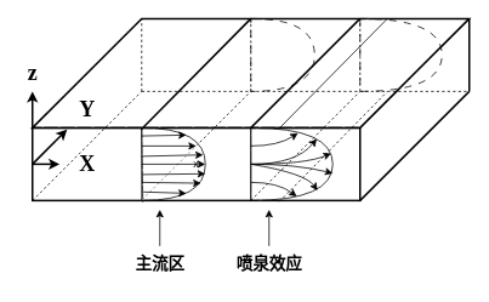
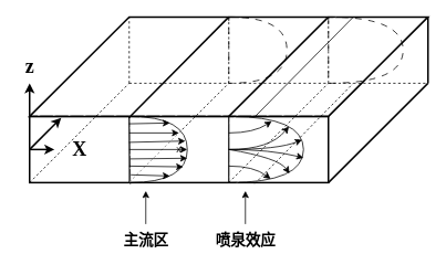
  <mxCell id="0" />
  <mxCell id="1" parent="0" />
  <mxCell id="2" value="x" style="rounded=0;whiteSpace=wrap;html=1;fillStyle=hatch;strokeWidth=2;" vertex="1" parent="1"><mxGeometry x="35" y="140" width="360" height="80" as="geometry" /></mxCell>
  <mxCell id="3" value="" style="shape=parallelogram;perimeter=parallelogramPerimeter;whiteSpace=wrap;html=1;fixedSize=1;size=120;fillStyle=hatch;strokeWidth=2;" vertex="1" parent="1"><mxGeometry x="35" y="20" width="480" height="120" as="geometry" /></mxCell>
  <mxCell id="4" value="" style="endArrow=none;html=1;rounded=0;entryX=1;entryY=0;entryDx=0;entryDy=0;strokeWidth=2;" edge="1" parent="1" target="3"><mxGeometry width="50" height="50" relative="1" as="geometry"><mxPoint x="515" y="100" as="sourcePoint" /><mxPoint x="315" y="150" as="targetPoint" /></mxGeometry></mxCell>
  <mxCell id="5" value="" style="endArrow=none;html=1;rounded=0;exitX=1;exitY=1;exitDx=0;exitDy=0;strokeWidth=2;" edge="1" parent="1" source="2"><mxGeometry width="50" height="50" relative="1" as="geometry"><mxPoint x="265" y="200" as="sourcePoint" /><mxPoint x="515" y="100" as="targetPoint" /></mxGeometry></mxCell>
  <mxCell id="6" value="" style="endArrow=none;dashed=1;html=1;rounded=0;entryX=0.25;entryY=0;entryDx=0;entryDy=0;exitX=0.25;exitY=0.667;exitDx=0;exitDy=0;exitPerimeter=0;" edge="1" parent="1" source="3" target="3"><mxGeometry width="50" height="50" relative="1" as="geometry"><mxPoint x="135" y="100" as="sourcePoint" /><mxPoint x="185" y="50" as="targetPoint" /></mxGeometry></mxCell>
  <mxCell id="7" value="" style="endArrow=none;dashed=1;html=1;rounded=0;exitX=0;exitY=1;exitDx=0;exitDy=0;" edge="1" parent="1" source="2"><mxGeometry width="50" height="50" relative="1" as="geometry"><mxPoint x="265" y="200" as="sourcePoint" /><mxPoint x="155" y="100" as="targetPoint" /></mxGeometry></mxCell>
  <mxCell id="8" value="" style="endArrow=none;dashed=1;html=1;rounded=0;" edge="1" parent="1"><mxGeometry width="50" height="50" relative="1" as="geometry"><mxPoint x="155" y="100" as="sourcePoint" /><mxPoint x="515" y="100" as="targetPoint" /></mxGeometry></mxCell>
  <mxCell id="9" value="" style="endArrow=none;html=1;rounded=0;exitX=0.337;exitY=1.022;exitDx=0;exitDy=0;exitPerimeter=0;entryX=0.25;entryY=1;entryDx=0;entryDy=0;" edge="1" parent="1" source="2" target="3"><mxGeometry width="50" height="50" relative="1" as="geometry"><mxPoint x="265" y="200" as="sourcePoint" /><mxPoint x="315" y="150" as="targetPoint" /></mxGeometry></mxCell>
  <mxCell id="10" value="" style="endArrow=none;html=1;rounded=0;" edge="1" parent="1"><mxGeometry width="50" height="50" relative="1" as="geometry"><mxPoint x="275" y="220" as="sourcePoint" /><mxPoint x="275" y="140" as="targetPoint" /></mxGeometry></mxCell>
  <mxCell id="11" value="" style="endArrow=classic;html=1;rounded=0;exitX=0;exitY=0;exitDx=0;exitDy=0;strokeWidth=2;" edge="1" parent="1" source="2"><mxGeometry width="50" height="50" relative="1" as="geometry"><mxPoint x="265" y="200" as="sourcePoint" /><mxPoint x="35" y="100" as="targetPoint" /></mxGeometry></mxCell>
  <mxCell id="12" value="" style="endArrow=classic;html=1;rounded=0;exitX=0;exitY=0.5;exitDx=0;exitDy=0;strokeWidth=2;" edge="1" parent="1" source="2"><mxGeometry width="50" height="50" relative="1" as="geometry"><mxPoint x="265" y="200" as="sourcePoint" /><mxPoint x="65" y="180" as="targetPoint" /></mxGeometry></mxCell>
  <mxCell id="13" value="" style="endArrow=classic;html=1;rounded=0;exitX=0;exitY=0.5;exitDx=0;exitDy=0;entryX=0.106;entryY=0.022;entryDx=0;entryDy=0;entryPerimeter=0;strokeWidth=2;" edge="1" parent="1" source="2" target="2"><mxGeometry width="50" height="50" relative="1" as="geometry"><mxPoint x="265" y="200" as="sourcePoint" /><mxPoint x="315" y="150" as="targetPoint" /></mxGeometry></mxCell>
  <mxCell id="14" value="" style="endArrow=none;html=1;rounded=0;exitX=0.332;exitY=0.022;exitDx=0;exitDy=0;exitPerimeter=0;entryX=0.5;entryY=0;entryDx=0;entryDy=0;strokeWidth=2;" edge="1" parent="1" source="2" target="3"><mxGeometry width="50" height="50" relative="1" as="geometry"><mxPoint x="265" y="200" as="sourcePoint" /><mxPoint x="315" y="150" as="targetPoint" /></mxGeometry></mxCell>
  <mxCell id="15" value="" style="endArrow=none;html=1;rounded=0;exitX=0.5;exitY=1;exitDx=0;exitDy=0;entryX=0.75;entryY=0;entryDx=0;entryDy=0;strokeWidth=2;" edge="1" parent="1" source="3" target="3"><mxGeometry width="50" height="50" relative="1" as="geometry"><mxPoint x="265" y="200" as="sourcePoint" /><mxPoint x="315" y="150" as="targetPoint" /></mxGeometry></mxCell>
  <mxCell id="16" value="" style="endArrow=none;dashed=1;html=1;rounded=0;exitX=0.334;exitY=0.992;exitDx=0;exitDy=0;exitPerimeter=0;" edge="1" parent="1" source="2"><mxGeometry width="50" height="50" relative="1" as="geometry"><mxPoint x="265" y="200" as="sourcePoint" /><mxPoint x="275" y="100" as="targetPoint" /></mxGeometry></mxCell>
  <mxCell id="17" value="" style="endArrow=none;dashed=1;html=1;rounded=0;" edge="1" parent="1"><mxGeometry width="50" height="50" relative="1" as="geometry"><mxPoint x="275" y="20" as="sourcePoint" /><mxPoint x="275" y="100" as="targetPoint" /></mxGeometry></mxCell>
  <mxCell id="18" value="" style="endArrow=none;dashed=1;html=1;rounded=0;" edge="1" parent="1"><mxGeometry width="50" height="50" relative="1" as="geometry"><mxPoint x="275" y="220" as="sourcePoint" /><mxPoint x="395" y="100" as="targetPoint" /></mxGeometry></mxCell>
  <mxCell id="19" value="" style="endArrow=none;dashed=1;html=1;rounded=0;entryX=0.75;entryY=0;entryDx=0;entryDy=0;" edge="1" parent="1" target="3"><mxGeometry width="50" height="50" relative="1" as="geometry"><mxPoint x="395" y="100" as="sourcePoint" /><mxPoint x="315" y="150" as="targetPoint" /></mxGeometry></mxCell>
  <mxCell id="20" value="" style="shape=or;whiteSpace=wrap;html=1;fillStyle=hatch;" vertex="1" parent="1"><mxGeometry x="155" y="140" width="70" height="80" as="geometry" /></mxCell>
  <mxCell id="21" value="" style="endArrow=classic;html=1;rounded=0;entryX=0.7;entryY=0.1;entryDx=0;entryDy=0;entryPerimeter=0;exitX=-0.007;exitY=0.112;exitDx=0;exitDy=0;exitPerimeter=0;" edge="1" parent="1" source="20" target="20"><mxGeometry width="50" height="50" relative="1" as="geometry"><mxPoint x="265" y="200" as="sourcePoint" /><mxPoint x="315" y="150" as="targetPoint" /></mxGeometry></mxCell>
  <mxCell id="22" value="" style="endArrow=classic;html=1;rounded=0;exitX=0;exitY=0.5;exitDx=0;exitDy=0;exitPerimeter=0;" edge="1" parent="1" source="20"><mxGeometry width="50" height="50" relative="1" as="geometry"><mxPoint x="265" y="200" as="sourcePoint" /><mxPoint x="225" y="180" as="targetPoint" /></mxGeometry></mxCell>
  <mxCell id="23" value="" style="endArrow=classic;html=1;rounded=0;exitX=0;exitY=0.75;exitDx=0;exitDy=0;exitPerimeter=0;entryX=0.931;entryY=0.762;entryDx=0;entryDy=0;entryPerimeter=0;" edge="1" parent="1" source="20" target="20"><mxGeometry width="50" height="50" relative="1" as="geometry"><mxPoint x="265" y="200" as="sourcePoint" /><mxPoint x="315" y="150" as="targetPoint" /></mxGeometry></mxCell>
  <mxCell id="24" value="" style="endArrow=classic;html=1;rounded=0;exitX=0;exitY=0.25;exitDx=0;exitDy=0;exitPerimeter=0;" edge="1" parent="1" source="20"><mxGeometry width="50" height="50" relative="1" as="geometry"><mxPoint x="265" y="200" as="sourcePoint" /><mxPoint x="215" y="160" as="targetPoint" /></mxGeometry></mxCell>
  <mxCell id="25" value="" style="endArrow=classic;html=1;rounded=0;exitX=0.017;exitY=0.642;exitDx=0;exitDy=0;exitPerimeter=0;entryX=1;entryY=0.632;entryDx=0;entryDy=0;entryPerimeter=0;" edge="1" parent="1" source="20" target="20"><mxGeometry width="50" height="50" relative="1" as="geometry"><mxPoint x="265" y="200" as="sourcePoint" /><mxPoint x="315" y="150" as="targetPoint" /></mxGeometry></mxCell>
  <mxCell id="26" value="" style="endArrow=classic;html=1;rounded=0;exitX=-0.006;exitY=0.392;exitDx=0;exitDy=0;exitPerimeter=0;entryX=0.966;entryY=0.372;entryDx=0;entryDy=0;entryPerimeter=0;" edge="1" parent="1" source="20" target="20"><mxGeometry width="50" height="50" relative="1" as="geometry"><mxPoint x="265" y="200" as="sourcePoint" /><mxPoint x="315" y="150" as="targetPoint" /></mxGeometry></mxCell>
  <mxCell id="27" value="" style="endArrow=classic;html=1;rounded=0;exitX=0.029;exitY=0.882;exitDx=0;exitDy=0;exitPerimeter=0;entryX=0.7;entryY=0.9;entryDx=0;entryDy=0;entryPerimeter=0;" edge="1" parent="1" source="20" target="20"><mxGeometry width="50" height="50" relative="1" as="geometry"><mxPoint x="265" y="200" as="sourcePoint" /><mxPoint x="315" y="150" as="targetPoint" /></mxGeometry></mxCell>
  <mxCell id="28" value="" style="shape=or;whiteSpace=wrap;html=1;fillStyle=hatch;dashed=1;dashPattern=8 8;" vertex="1" parent="1"><mxGeometry x="275" y="20" width="70" height="80" as="geometry" /></mxCell>
  <mxCell id="29" value="" style="shape=or;whiteSpace=wrap;html=1;fillStyle=hatch;" vertex="1" parent="1"><mxGeometry x="275" y="140" width="90" height="80" as="geometry" /></mxCell>
  <mxCell id="30" value="" style="curved=1;endArrow=classic;html=1;rounded=0;entryX=0.804;entryY=0.152;entryDx=0;entryDy=0;entryPerimeter=0;exitX=0;exitY=0.5;exitDx=0;exitDy=0;exitPerimeter=0;" edge="1" parent="1" source="29" target="29"><mxGeometry width="50" height="50" relative="1" as="geometry"><mxPoint x="265" y="200" as="sourcePoint" /><mxPoint x="315" y="150" as="targetPoint" /><Array as="points"><mxPoint x="325" y="180" /></Array></mxGeometry></mxCell>
  <mxCell id="31" value="" style="curved=1;endArrow=classic;html=1;rounded=0;exitX=0;exitY=0.5;exitDx=0;exitDy=0;exitPerimeter=0;entryX=0.813;entryY=0.862;entryDx=0;entryDy=0;entryPerimeter=0;" edge="1" parent="1" source="29" target="29"><mxGeometry width="50" height="50" relative="1" as="geometry"><mxPoint x="265" y="200" as="sourcePoint" /><mxPoint x="315" y="150" as="targetPoint" /><Array as="points"><mxPoint x="335" y="190" /></Array></mxGeometry></mxCell>
  <mxCell id="32" value="" style="curved=1;endArrow=classic;html=1;rounded=0;entryX=0.575;entryY=0.073;entryDx=0;entryDy=0;entryPerimeter=0;exitX=0;exitY=0.25;exitDx=0;exitDy=0;exitPerimeter=0;" edge="1" parent="1" source="29" target="29"><mxGeometry width="50" height="50" relative="1" as="geometry"><mxPoint x="105" y="210" as="sourcePoint" /><mxPoint x="155" y="160" as="targetPoint" /><Array as="points"><mxPoint x="305" y="160" /></Array></mxGeometry></mxCell>
  <mxCell id="33" value="" style="curved=1;endArrow=classic;html=1;rounded=0;entryX=0.56;entryY=0.944;entryDx=0;entryDy=0;entryPerimeter=0;" edge="1" parent="1" target="29"><mxGeometry width="50" height="50" relative="1" as="geometry"><mxPoint x="275" y="200" as="sourcePoint" /><mxPoint x="155" y="160" as="targetPoint" /><Array as="points"><mxPoint x="305" y="200" /></Array></mxGeometry></mxCell>
  <mxCell id="34" value="" style="curved=1;endArrow=classic;html=1;rounded=0;entryX=0.98;entryY=0.353;entryDx=0;entryDy=0;entryPerimeter=0;" edge="1" parent="1" target="29"><mxGeometry width="50" height="50" relative="1" as="geometry"><mxPoint x="275" y="180" as="sourcePoint" /><mxPoint x="155" y="160" as="targetPoint" /><Array as="points"><mxPoint x="335" y="180" /></Array></mxGeometry></mxCell>
  <mxCell id="35" value="" style="curved=1;endArrow=classic;html=1;rounded=0;exitX=0;exitY=0.5;exitDx=0;exitDy=0;exitPerimeter=0;entryX=1;entryY=0.625;entryDx=0;entryDy=0;entryPerimeter=0;" edge="1" parent="1" source="29" target="29"><mxGeometry width="50" height="50" relative="1" as="geometry"><mxPoint x="105" y="210" as="sourcePoint" /><mxPoint x="155" y="160" as="targetPoint" /><Array as="points"><mxPoint x="325" y="180" /></Array></mxGeometry></mxCell>
  <mxCell id="36" value="" style="shape=or;whiteSpace=wrap;html=1;fillStyle=hatch;dashed=1;dashPattern=8 8;" vertex="1" parent="1"><mxGeometry x="395" y="20" width="90" height="80" as="geometry" /></mxCell>
  <mxCell id="37" value="" style="endArrow=none;dashed=1;html=1;rounded=0;entryX=0.333;entryY=1;entryDx=0;entryDy=0;entryPerimeter=0;exitX=0.349;exitY=1.014;exitDx=0;exitDy=0;exitPerimeter=0;" edge="1" parent="1" source="29" target="36"><mxGeometry width="50" height="50" relative="1" as="geometry"><mxPoint x="185" y="250" as="sourcePoint" /><mxPoint x="235" y="200" as="targetPoint" /></mxGeometry></mxCell>
  <mxCell id="38" value="" style="endArrow=none;html=1;rounded=0;exitX=0.358;exitY=-0.005;exitDx=0;exitDy=0;exitPerimeter=0;" edge="1" parent="1" source="29"><mxGeometry width="50" height="50" relative="1" as="geometry"><mxPoint x="185" y="250" as="sourcePoint" /><mxPoint x="425" y="20" as="targetPoint" /></mxGeometry></mxCell>
  <mxCell id="39" value="&lt;font style=&quot;font-size: 24px;&quot; face=&quot;Times New Roman&quot;&gt;&lt;b&gt;X&lt;/b&gt;&lt;/font&gt;" style="text;html=1;align=center;verticalAlign=middle;resizable=0;points=[];autosize=1;strokeColor=none;fillColor=none;" vertex="1" parent="1"><mxGeometry x="75" y="160" width="40" height="40" as="geometry" /></mxCell>
  <mxCell id="40" value="&lt;font face=&quot;Times New Roman&quot;&gt;&lt;span style=&quot;font-size: 24px;&quot;&gt;&lt;b&gt;z&lt;/b&gt;&lt;/span&gt;&lt;/font&gt;" style="text;html=1;align=center;verticalAlign=middle;resizable=0;points=[];autosize=1;strokeColor=none;fillColor=none;" vertex="1" parent="1"><mxGeometry x="20" y="60" width="30" height="40" as="geometry" /></mxCell>
- <mxCell id="41" value="&lt;font style=&quot;font-size: 24px;&quot; face=&quot;Times New Roman&quot;&gt;&lt;b&gt;Y&lt;/b&gt;&lt;/font&gt;" style="text;html=1;align=center;verticalAlign=middle;resizable=0;points=[];autosize=1;strokeColor=none;fillColor=none;" vertex="1" parent="1"><mxGeometry x="75" y="100" width="40" height="40" as="geometry" /></mxCell>
  <mxCell id="42" value="" style="endArrow=classic;html=1;rounded=0;" edge="1" parent="1"><mxGeometry width="50" height="50" relative="1" as="geometry"><mxPoint x="175" y="270" as="sourcePoint" /><mxPoint x="175" y="230" as="targetPoint" /></mxGeometry></mxCell>
  <mxCell id="43" value="" style="endArrow=classic;html=1;rounded=0;" edge="1" parent="1"><mxGeometry width="50" height="50" relative="1" as="geometry"><mxPoint x="295" y="270" as="sourcePoint" /><mxPoint x="295" y="230" as="targetPoint" /></mxGeometry></mxCell>
  <mxCell id="44" value="&lt;font style=&quot;font-size: 18px;&quot;&gt;&lt;b&gt;主流区&lt;/b&gt;&lt;/font&gt;" style="text;html=1;align=center;verticalAlign=middle;resizable=0;points=[];autosize=1;strokeColor=none;fillColor=none;" vertex="1" parent="1"><mxGeometry x="135" y="270" width="80" height="40" as="geometry" /></mxCell>
  <mxCell id="45" value="&lt;font style=&quot;font-size: 18px;&quot;&gt;&lt;b&gt;喷泉效应&lt;/b&gt;&lt;/font&gt;" style="text;html=1;align=center;verticalAlign=middle;resizable=0;points=[];autosize=1;strokeColor=none;fillColor=none;" vertex="1" parent="1"><mxGeometry x="245" y="270" width="100" height="40" as="geometry" /></mxCell>
